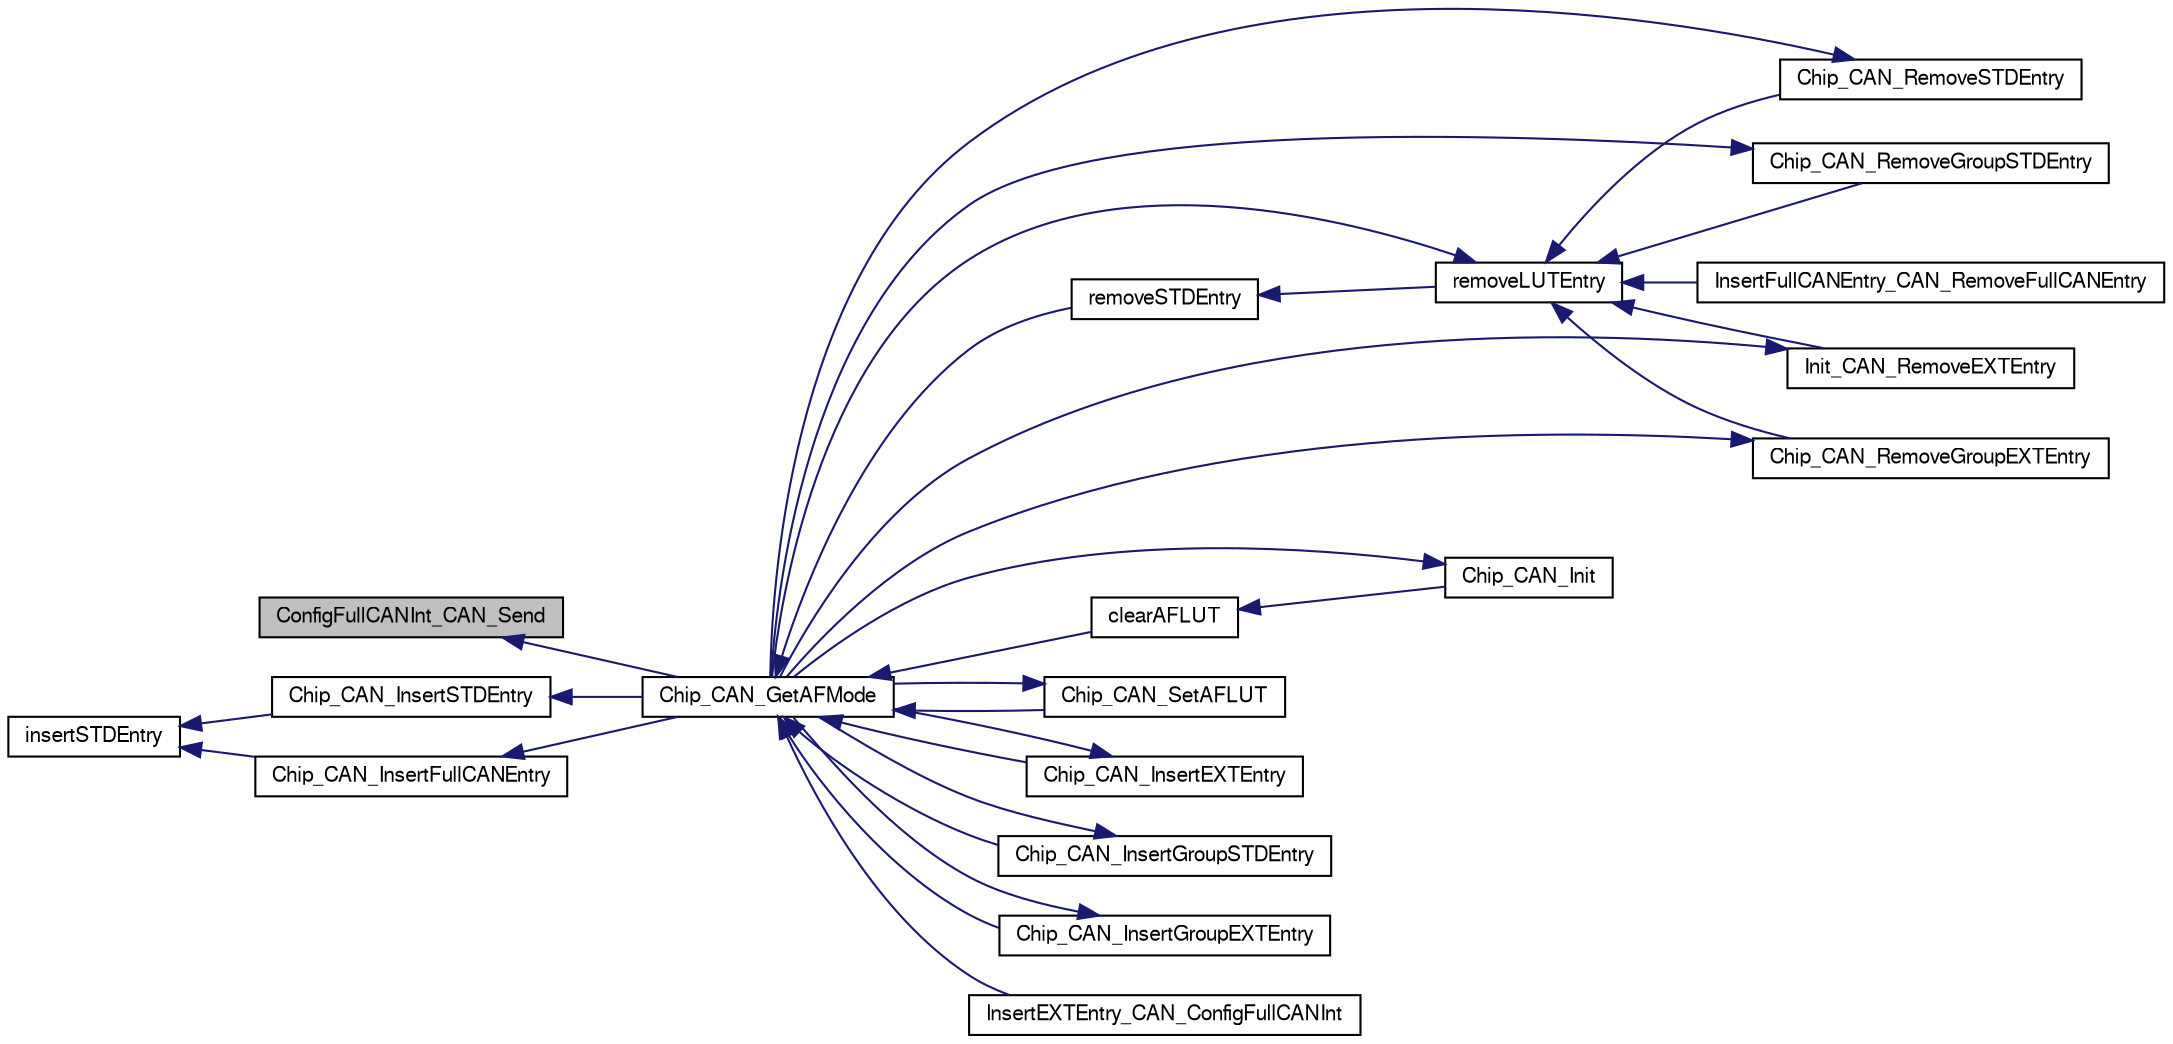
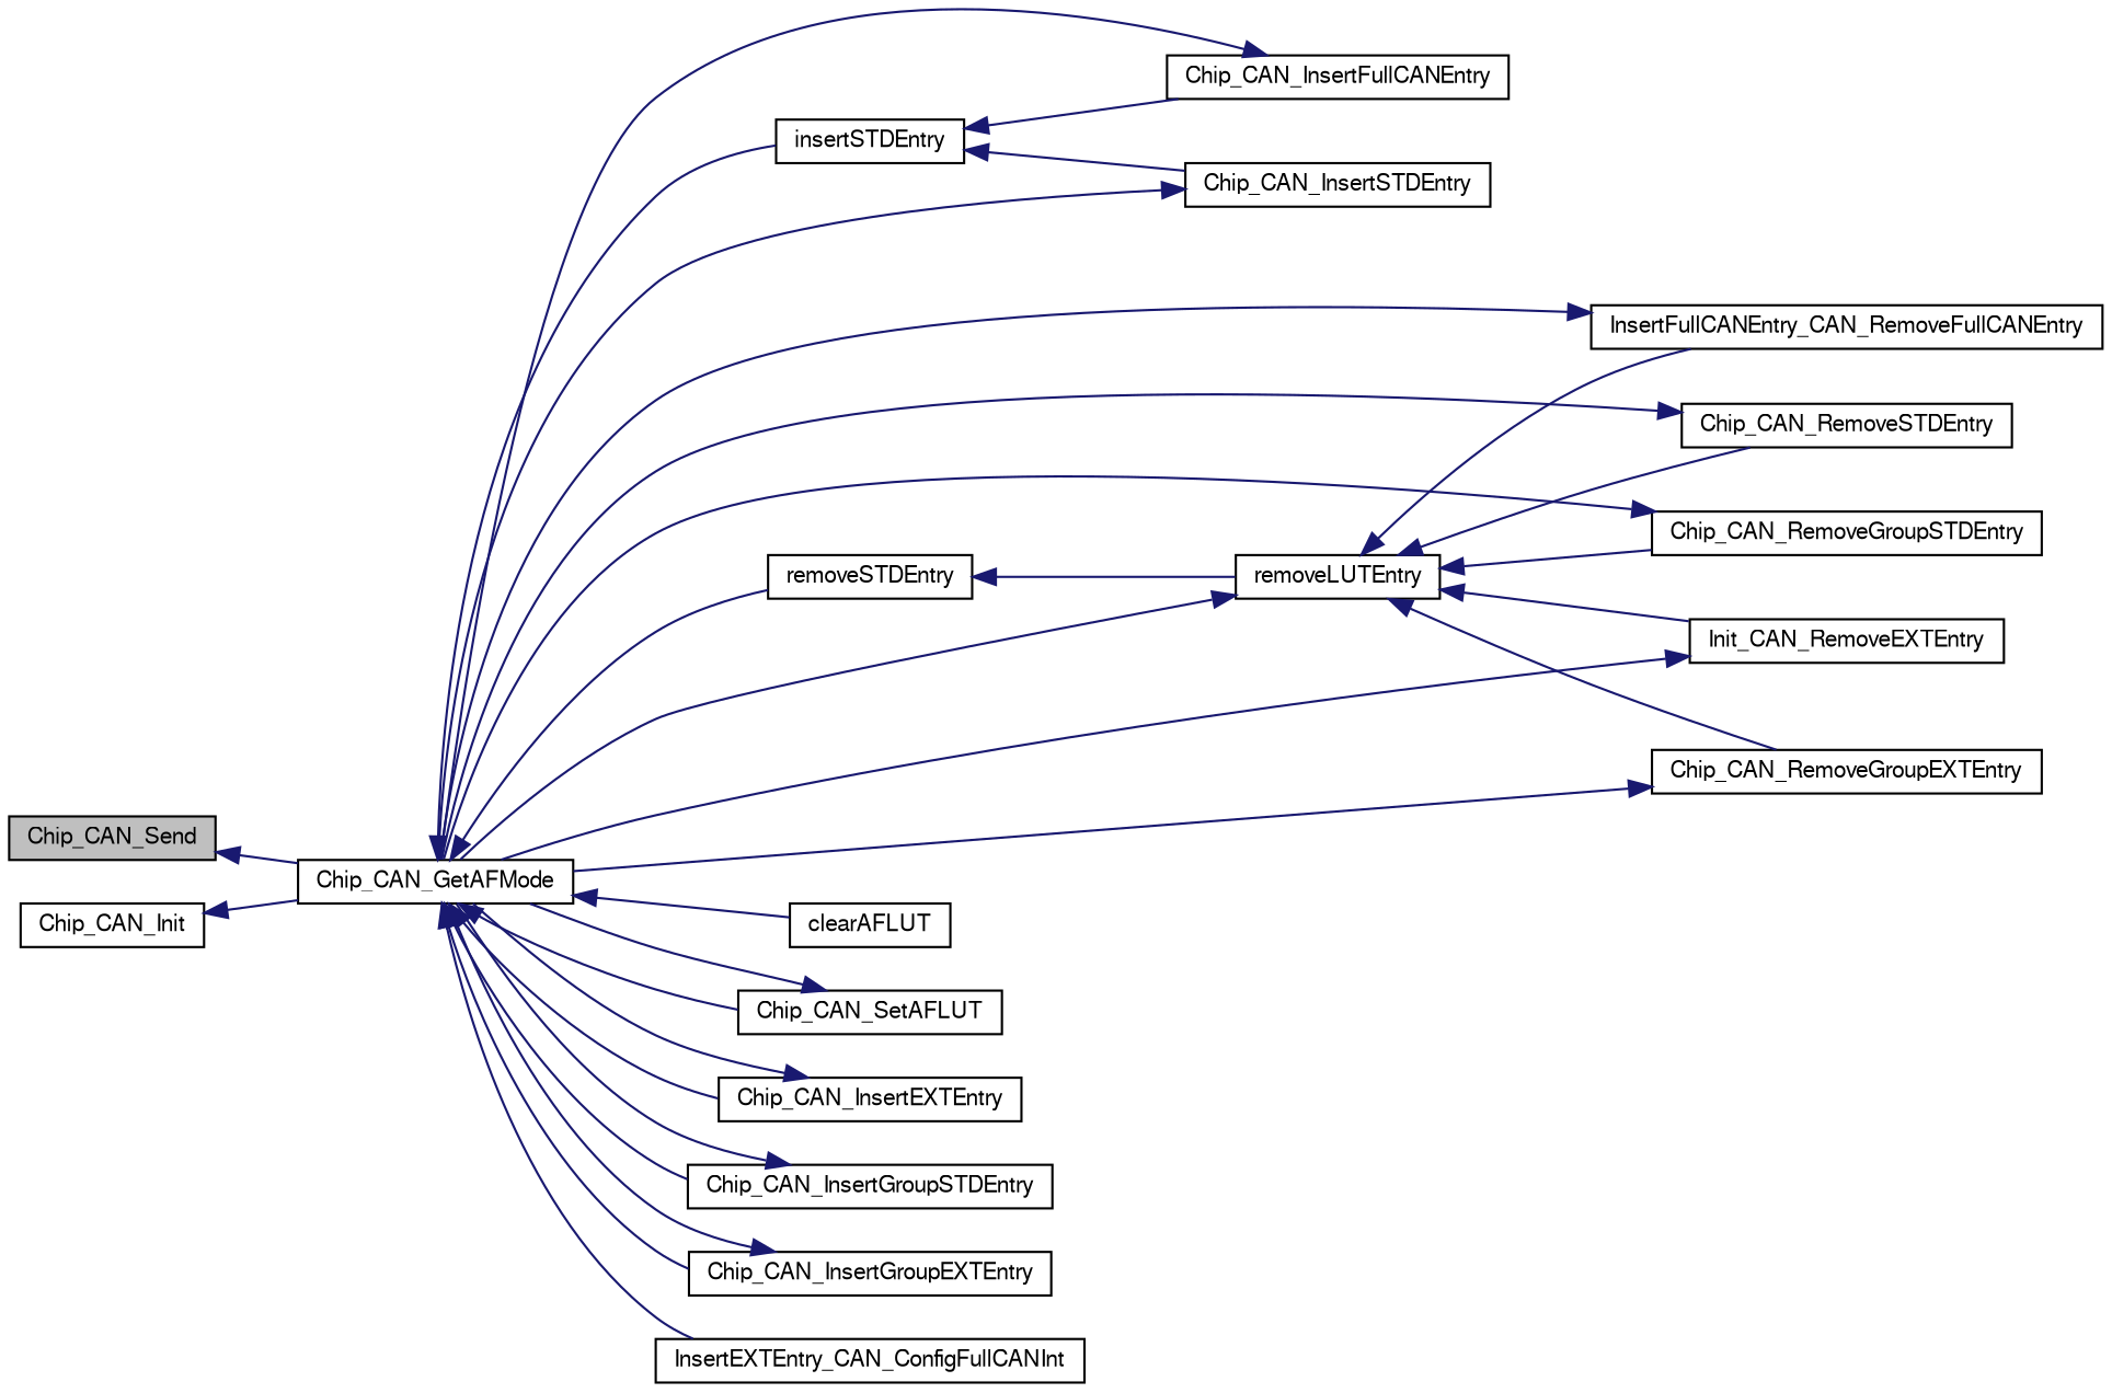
  digraph {
    rankdir=LR
    node [color=black fillcolor=white fontname=FreeSans fontsize=10 shape=record style=filled]
    edge [color=midnightblue dir=back fontname=FreeSans fontsize=10 labelfontname=FreeSans labelfontsize=10 style=solid]
-   n1 [fillcolor=grey75 fontcolor=black height=0.2 label=ConfigFullCANInt_CAN_Send width=0.4]
+   n1 [fillcolor=grey75 fontcolor=black height=0.2 label=Chip_CAN_Send width=0.4]
    n2 [height=0.2 label=Chip_CAN_GetAFMode width=0.4]
    n3 [height=0.2 label=insertSTDEntry width=0.4]
    n4 [height=0.2 label=removeSTDEntry width=0.4]
    n5 [height=0.2 label=clearAFLUT width=0.4]
    n6 [height=0.2 label=Chip_CAN_SetAFLUT width=0.4]
    n7 [height=0.2 label=Chip_CAN_InsertEXTEntry width=0.4]
    n8 [height=0.2 label=Chip_CAN_InsertGroupSTDEntry width=0.4]
    n9 [height=0.2 label=Chip_CAN_InsertGroupEXTEntry width=0.4]
    n10 [height=0.2 label=InsertEXTEntry_CAN_ConfigFullCANInt width=0.4]
    n11 [height=0.2 label=Chip_CAN_InsertFullCANEntry width=0.4]
    n12 [height=0.2 label=Chip_CAN_InsertSTDEntry width=0.4]
    n13 [height=0.2 label=removeLUTEntry width=0.4]
    n14 [height=0.2 label=InsertFullCANEntry_CAN_RemoveFullCANEntry width=0.4]
    n15 [height=0.2 label=Chip_CAN_RemoveSTDEntry width=0.4]
    n16 [height=0.2 label=Chip_CAN_RemoveGroupSTDEntry width=0.4]
    n17 [height=0.2 label=Init_CAN_RemoveEXTEntry width=0.4]
    n18 [height=0.2 label=Chip_CAN_RemoveGroupEXTEntry width=0.4]
    n19 [height=0.2 label=Chip_CAN_Init width=0.4]
    n1 -> n2
+   n2 -> n3
    n2 -> n4
    n2 -> n5
    n2 -> n6
    n2 -> n7
    n2 -> n8
    n2 -> n9
    n2 -> n10
    n3 -> n11
    n3 -> n12
    n4 -> n13
-   n5 -> n19
    n6 -> n2
    n7 -> n2
    n8 -> n2
    n9 -> n2
    n11 -> n2
    n12 -> n2
    n13 -> n2
    n13 -> n14
    n13 -> n15
    n13 -> n16
    n13 -> n17
    n13 -> n18
+   n14 -> n2
    n15 -> n2
    n16 -> n2
    n17 -> n2
    n18 -> n2
    n19 -> n2
  }
